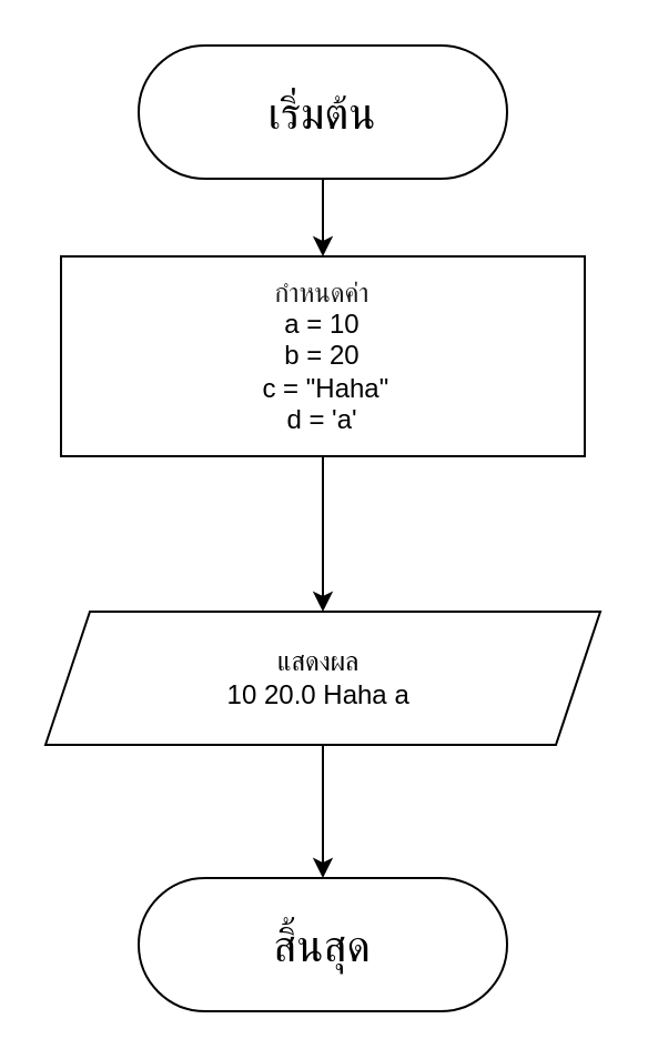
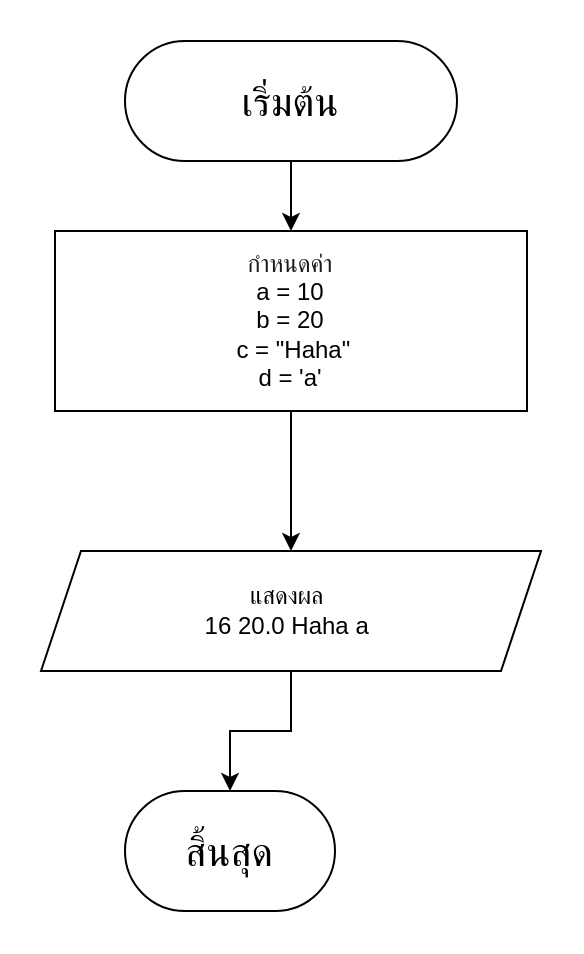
  <mxCell id="0" />
  <mxCell id="1" parent="0" />
  <mxCell id="2" value="" style="edgeStyle=orthogonalEdgeStyle;rounded=0;orthogonalLoop=1;jettySize=auto;html=1;" parent="1" source="3" target="5" edge="1"><mxGeometry relative="1" as="geometry" /></mxCell>
  <mxCell id="3" value="&lt;font style=&quot;font-size: 20px;&quot;&gt;เริ่มต้น&lt;/font&gt;" style="rounded=1;whiteSpace=wrap;html=1;arcSize=50;" parent="1" vertex="1"><mxGeometry x="62" y="20" width="166" height="60" as="geometry" /></mxCell>
  <mxCell id="4" value="" style="edgeStyle=orthogonalEdgeStyle;rounded=0;orthogonalLoop=1;jettySize=auto;html=1;" parent="1" source="5" target="7" edge="1"><mxGeometry relative="1" as="geometry" /></mxCell>
  <mxCell id="5" value="&lt;span style=&quot;font-family: ui-sans-serif, -apple-system, system-ui, &amp;quot;Segoe UI&amp;quot;, Helvetica, &amp;quot;Apple Color Emoji&amp;quot;, Arial, sans-serif, &amp;quot;Segoe UI Emoji&amp;quot;, &amp;quot;Segoe UI Symbol&amp;quot;; text-align: left;&quot;&gt;&lt;font color=&quot;#1a1a1a&quot;&gt;กำหนดค่า&lt;/font&gt;&lt;/span&gt;&lt;div&gt;&amp;nbsp;a = 10&amp;nbsp;&lt;div&gt;&amp;nbsp;b = 20&amp;nbsp;&lt;/div&gt;&lt;div&gt;&amp;nbsp;c = &quot;Haha&quot;&lt;/div&gt;&lt;div&gt;d = 'a'&lt;/div&gt;&lt;/div&gt;" style="rounded=0;whiteSpace=wrap;html=1;" parent="1" vertex="1"><mxGeometry x="27" y="115" width="236" height="90" as="geometry" /></mxCell>
  <mxCell id="6" value="" style="edgeStyle=orthogonalEdgeStyle;rounded=0;orthogonalLoop=1;jettySize=auto;html=1;" parent="1" source="7" target="8" edge="1"><mxGeometry relative="1" as="geometry" /></mxCell>
- <mxCell id="7" value="แสดงผล&amp;nbsp;&lt;div&gt;10 20.0 Haha a&amp;nbsp;&lt;/div&gt;" style="shape=parallelogram;perimeter=parallelogramPerimeter;whiteSpace=wrap;html=1;fixedSize=1;" parent="1" vertex="1"><mxGeometry x="20" y="275" width="250" height="60" as="geometry" /></mxCell>
- <mxCell id="8" value="&lt;font style=&quot;font-size: 20px;&quot;&gt;สิ้นสุด&lt;/font&gt;" style="rounded=1;whiteSpace=wrap;html=1;arcSize=50;" parent="1" vertex="1"><mxGeometry x="62" y="395" width="166" height="60" as="geometry" /></mxCell>
+ <mxCell id="7" value="แสดงผล&amp;nbsp;&lt;div&gt;16 20.0 Haha a&amp;nbsp;&lt;/div&gt;" style="shape=parallelogram;perimeter=parallelogramPerimeter;whiteSpace=wrap;html=1;fixedSize=1;" parent="1" vertex="1"><mxGeometry x="20" y="275" width="250" height="60" as="geometry" /></mxCell>
+ <mxCell id="8" value="&lt;font style=&quot;font-size: 20px;&quot;&gt;สิ้นสุด&lt;/font&gt;" style="rounded=1;whiteSpace=wrap;html=1;arcSize=50;" parent="1" vertex="1"><mxGeometry x="62" y="395" width="105" height="60" as="geometry" /></mxCell>
